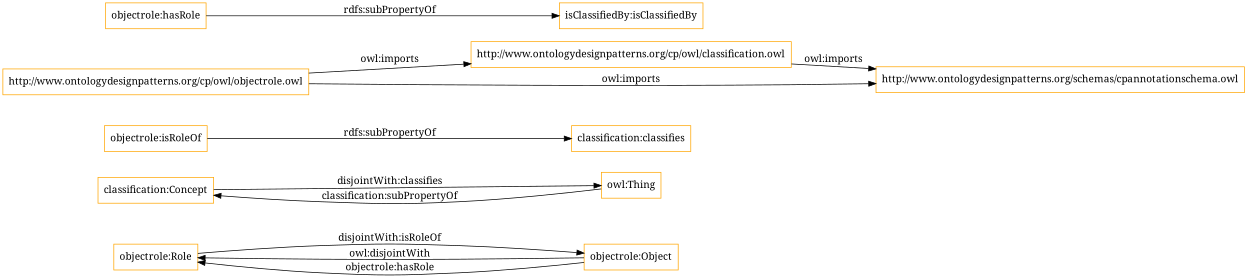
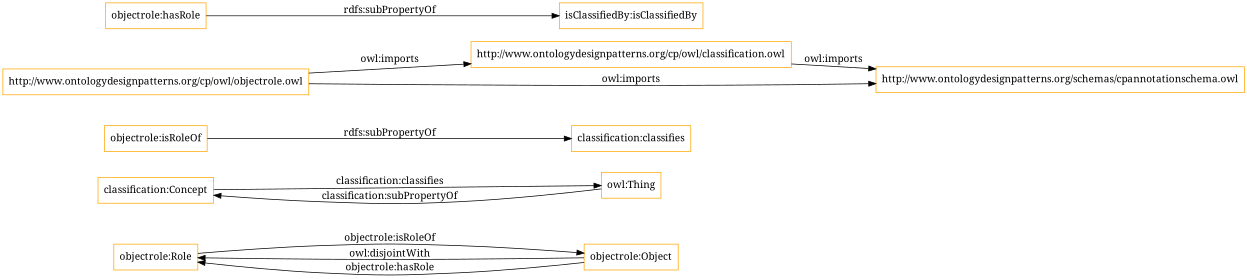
  digraph {
    fontname="Noto Serif"
    rankdir=LR
    node [color=orange fontname="Noto Serif" shape=rectangle]
    edge [fontname="Noto Serif"]
    "objectrole:Role"
    "objectrole:Object"
    "classification:Concept"
    "owl:Thing"
    "objectrole:isRoleOf"
    "classification:classifies"
    "http://www.ontologydesignpatterns.org/cp/owl/objectrole.owl"
    "http://www.ontologydesignpatterns.org/cp/owl/classification.owl"
    "http://www.ontologydesignpatterns.org/schemas/cpannotationschema.owl"
    n10 [label="isClassifiedBy:isClassifiedBy"]
    "objectrole:hasRole"
-   "objectrole:Role" -> "objectrole:Object" [label="disjointWith:isRoleOf"]
+   "objectrole:Role" -> "objectrole:Object" [label="objectrole:isRoleOf"]
    "objectrole:Object" -> "objectrole:Role" [label="owl:disjointWith"]
    "objectrole:Object" -> "objectrole:Role" [label="objectrole:hasRole"]
-   "classification:Concept" -> "owl:Thing" [label="disjointWith:classifies"]
+   "classification:Concept" -> "owl:Thing" [label="classification:classifies"]
    "owl:Thing" -> "classification:Concept" [label="classification:subPropertyOf"]
    "objectrole:isRoleOf" -> "classification:classifies" [label="rdfs:subPropertyOf"]
    "http://www.ontologydesignpatterns.org/cp/owl/objectrole.owl" -> "http://www.ontologydesignpatterns.org/cp/owl/classification.owl" [label="owl:imports"]
    "http://www.ontologydesignpatterns.org/cp/owl/objectrole.owl" -> "http://www.ontologydesignpatterns.org/schemas/cpannotationschema.owl" [label="owl:imports"]
    "http://www.ontologydesignpatterns.org/cp/owl/classification.owl" -> "http://www.ontologydesignpatterns.org/schemas/cpannotationschema.owl" [label="owl:imports"]
    "objectrole:hasRole" -> n10 [label="rdfs:subPropertyOf"]
  }
